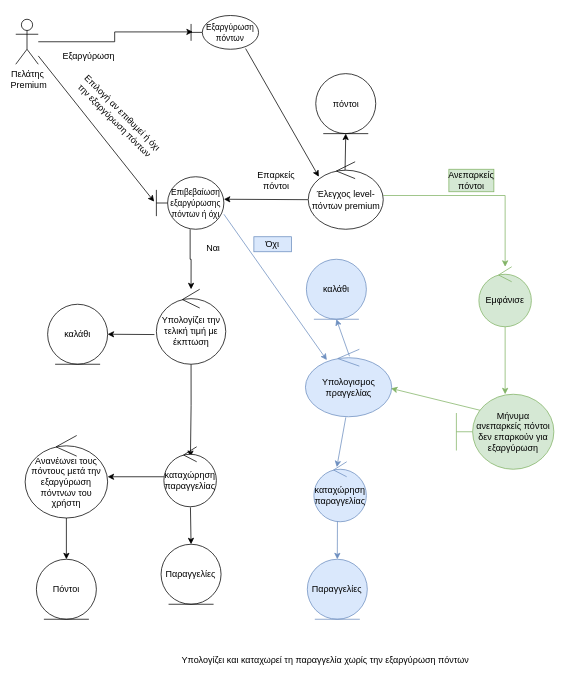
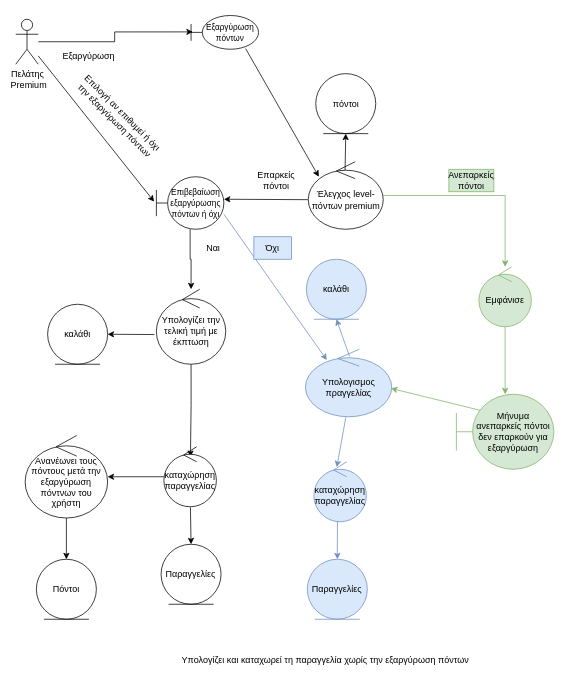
  <mxCell id="0" />
  <mxCell id="1" parent="0" />
  <mxCell id="2" value="Πόντοι" style="ellipse;shape=umlEntity;whiteSpace=wrap;html=1;" parent="1" vertex="1"><mxGeometry x="48" y="745" width="80" height="80" as="geometry" /></mxCell>
  <mxCell id="3" style="edgeStyle=orthogonalEdgeStyle;rounded=0;orthogonalLoop=1;jettySize=auto;html=1;entryX=0.026;entryY=0.486;entryDx=0;entryDy=0;entryPerimeter=0;" parent="1" source="4" target="5" edge="1"><mxGeometry relative="1" as="geometry"><mxPoint x="208" y="55" as="targetPoint" /></mxGeometry></mxCell>
  <mxCell id="4" value="Πελάτης&lt;br&gt;&amp;nbsp;Premium" style="shape=umlActor;verticalLabelPosition=bottom;verticalAlign=top;html=1;outlineConnect=0;" parent="1" vertex="1"><mxGeometry x="20.5" y="25" width="30" height="60" as="geometry" /></mxCell>
  <mxCell id="5" value="&lt;font style=&quot;font-size: 11px;&quot;&gt;Εξαργύρωση πόντων&lt;/font&gt;" style="shape=umlBoundary;whiteSpace=wrap;html=1;" parent="1" vertex="1"><mxGeometry x="254.25" y="20" width="90" height="45" as="geometry" /></mxCell>
  <mxCell id="6" style="edgeStyle=orthogonalEdgeStyle;rounded=0;orthogonalLoop=1;jettySize=auto;html=1;strokeColor=#82b366;fillColor=#d5e8d4;" parent="1" source="7" target="13" edge="1"><mxGeometry relative="1" as="geometry" /></mxCell>
  <mxCell id="7" value="Έλεγχος level-πόντων premium" style="ellipse;shape=umlControl;whiteSpace=wrap;html=1;" parent="1" vertex="1"><mxGeometry x="410.5" y="215" width="100" height="90" as="geometry" /></mxCell>
  <mxCell id="8" value="Επαρκείς πόντοι" style="text;html=1;strokeColor=none;fillColor=none;align=center;verticalAlign=middle;whiteSpace=wrap;rounded=0;" parent="1" vertex="1"><mxGeometry x="338" y="225" width="60" height="30" as="geometry" /></mxCell>
  <mxCell id="9" style="edgeStyle=orthogonalEdgeStyle;rounded=0;orthogonalLoop=1;jettySize=auto;html=1;entryX=0.5;entryY=0;entryDx=0;entryDy=0;" parent="1" source="10" target="2" edge="1"><mxGeometry relative="1" as="geometry" /></mxCell>
  <mxCell id="10" value="Ανανέωνει τους πόντους μετά την εξαργύρωση πόντνων του χρήστη&lt;br&gt;" style="ellipse;shape=umlControl;whiteSpace=wrap;html=1;" parent="1" vertex="1"><mxGeometry x="33" y="580" width="110" height="110" as="geometry" /></mxCell>
  <mxCell id="11" value="Ανεπαρκείς πόντοι" style="text;html=1;strokeColor=#82b366;fillColor=#d5e8d4;align=center;verticalAlign=middle;whiteSpace=wrap;rounded=0;" parent="1" vertex="1"><mxGeometry x="598" y="225" width="60" height="30" as="geometry" /></mxCell>
  <mxCell id="12" style="edgeStyle=orthogonalEdgeStyle;rounded=0;orthogonalLoop=1;jettySize=auto;html=1;strokeColor=#82b366;fillColor=#d5e8d4;" parent="1" source="13" target="31" edge="1"><mxGeometry relative="1" as="geometry"><mxPoint x="673" y="515" as="targetPoint" /></mxGeometry></mxCell>
  <mxCell id="13" value="Εμφάνισε" style="ellipse;shape=umlControl;whiteSpace=wrap;html=1;strokeColor=#82b366;fontStyle=0;fillColor=#d5e8d4;" parent="1" vertex="1"><mxGeometry x="638" y="355" width="70" height="80" as="geometry" /></mxCell>
  <mxCell id="14" value="Υπολογισμος πραγγελίας" style="ellipse;shape=umlControl;whiteSpace=wrap;html=1;strokeColor=#6c8ebf;fillColor=#dae8fc;" parent="1" vertex="1"><mxGeometry x="406.75" y="465" width="115" height="90" as="geometry" /></mxCell>
  <mxCell id="15" value="Eξαργύρωση" style="text;html=1;strokeColor=none;fillColor=none;align=center;verticalAlign=middle;whiteSpace=wrap;rounded=0;" parent="1" vertex="1"><mxGeometry x="88" y="60" width="60" height="30" as="geometry" /></mxCell>
  <mxCell id="16" value="" style="endArrow=classic;html=1;rounded=0;exitX=0.808;exitY=0.98;exitDx=0;exitDy=0;exitPerimeter=0;entryX=0.141;entryY=0.222;entryDx=0;entryDy=0;entryPerimeter=0;" parent="1" source="5" target="7" edge="1"><mxGeometry width="50" height="50" relative="1" as="geometry"><mxPoint x="348" y="265" as="sourcePoint" /><mxPoint x="548" y="185" as="targetPoint" /></mxGeometry></mxCell>
  <mxCell id="17" style="edgeStyle=orthogonalEdgeStyle;rounded=0;orthogonalLoop=1;jettySize=auto;html=1;" parent="1" source="18" target="23" edge="1"><mxGeometry relative="1" as="geometry" /></mxCell>
  <mxCell id="18" value="&lt;font style=&quot;font-size: 11px;&quot;&gt;Επιβεβαίωση εξαργύρωσης πόντων ή όχι&lt;/font&gt;" style="shape=umlBoundary;whiteSpace=wrap;html=1;" parent="1" vertex="1"><mxGeometry x="208" y="235" width="90" height="70" as="geometry" /></mxCell>
  <mxCell id="19" value="" style="endArrow=classic;html=1;rounded=0;entryX=-0.033;entryY=0.474;entryDx=0;entryDy=0;entryPerimeter=0;" parent="1" source="4" target="18" edge="1"><mxGeometry width="50" height="50" relative="1" as="geometry"><mxPoint x="348" y="265" as="sourcePoint" /><mxPoint x="398" y="215" as="targetPoint" /></mxGeometry></mxCell>
  <mxCell id="20" value="Επιλογή αν επιθυμεί ή όχι την εξαργύρωση πόντων" style="text;html=1;strokeColor=none;fillColor=none;align=center;verticalAlign=middle;whiteSpace=wrap;rounded=0;rotation=45;" parent="1" vertex="1"><mxGeometry x="88" y="140" width="140" height="30" as="geometry" /></mxCell>
  <mxCell id="21" style="edgeStyle=orthogonalEdgeStyle;rounded=0;orthogonalLoop=1;jettySize=auto;html=1;" parent="1" source="41" target="10" edge="1"><mxGeometry relative="1" as="geometry" /></mxCell>
  <mxCell id="22" style="edgeStyle=orthogonalEdgeStyle;rounded=0;orthogonalLoop=1;jettySize=auto;html=1;entryX=0.506;entryY=0.17;entryDx=0;entryDy=0;entryPerimeter=0;" parent="1" source="23" target="41" edge="1"><mxGeometry relative="1" as="geometry"><mxPoint x="254.25" y="595" as="targetPoint" /></mxGeometry></mxCell>
  <mxCell id="23" value="Υπολογίζει την τελική τιμή με έκπτωση" style="ellipse;shape=umlControl;whiteSpace=wrap;html=1;" parent="1" vertex="1"><mxGeometry x="208" y="385" width="92.5" height="100" as="geometry" /></mxCell>
  <mxCell id="24" value="Ναι" style="text;html=1;strokeColor=none;fillColor=none;align=center;verticalAlign=middle;whiteSpace=wrap;rounded=0;" parent="1" vertex="1"><mxGeometry x="254.25" y="315" width="60" height="30" as="geometry" /></mxCell>
  <mxCell id="25" value="" style="endArrow=classic;html=1;rounded=0;entryX=0.248;entryY=0.16;entryDx=0;entryDy=0;entryPerimeter=0;exitX=1;exitY=0.714;exitDx=0;exitDy=0;exitPerimeter=0;fillColor=#dae8fc;strokeColor=#6c8ebf;" parent="1" source="18" target="14" edge="1"><mxGeometry width="50" height="50" relative="1" as="geometry"><mxPoint x="508" y="425" as="sourcePoint" /><mxPoint x="558" y="375" as="targetPoint" /></mxGeometry></mxCell>
- <mxCell id="26" value="Όχι" style="text;html=1;strokeColor=#6c8ebf;fillColor=#dae8fc;align=center;verticalAlign=middle;whiteSpace=wrap;rounded=0;" parent="1" vertex="1"><mxGeometry x="338" y="315" width="50" height="20" as="geometry" /></mxCell>
+ <mxCell id="26" value="Όχι" style="text;html=1;strokeColor=#6c8ebf;fillColor=#dae8fc;align=center;verticalAlign=middle;whiteSpace=wrap;rounded=0;" parent="1" vertex="1"><mxGeometry x="338" y="315" width="50" height="30" as="geometry" /></mxCell>
  <mxCell id="27" value="" style="endArrow=classic;html=1;rounded=0;entryX=0.992;entryY=0.58;entryDx=0;entryDy=0;entryPerimeter=0;exitX=0.263;exitY=0.22;exitDx=0;exitDy=0;exitPerimeter=0;fillColor=#d5e8d4;strokeColor=#82b366;" parent="1" source="31" target="14" edge="1"><mxGeometry width="50" height="50" relative="1" as="geometry"><mxPoint x="637.4" y="543.8" as="sourcePoint" /><mxPoint x="558" y="375" as="targetPoint" /></mxGeometry></mxCell>
  <mxCell id="28" value="πόντοι" style="ellipse;shape=umlEntity;whiteSpace=wrap;html=1;" parent="1" vertex="1"><mxGeometry x="420.5" y="97.5" width="80" height="80" as="geometry" /></mxCell>
  <mxCell id="29" value="" style="endArrow=classic;html=1;rounded=0;exitX=-0.005;exitY=0.562;exitDx=0;exitDy=0;exitPerimeter=0;" parent="1" source="7" edge="1"><mxGeometry width="50" height="50" relative="1" as="geometry"><mxPoint x="408" y="355" as="sourcePoint" /><mxPoint x="298" y="265" as="targetPoint" /></mxGeometry></mxCell>
  <mxCell id="30" value="" style="endArrow=classic;html=1;rounded=0;entryX=0.5;entryY=1;entryDx=0;entryDy=0;exitX=0.491;exitY=0.127;exitDx=0;exitDy=0;exitPerimeter=0;" parent="1" source="7" target="28" edge="1"><mxGeometry width="50" height="50" relative="1" as="geometry"><mxPoint x="408" y="255" as="sourcePoint" /><mxPoint x="458" y="205" as="targetPoint" /></mxGeometry></mxCell>
  <mxCell id="31" value="Mήνυμα ανεπαρκείς πόντοι δεν επαρκούν για εξαργύρωση" style="shape=umlBoundary;whiteSpace=wrap;html=1;fillColor=#d5e8d4;strokeColor=#82b366;" vertex="1" parent="1"><mxGeometry x="608" y="525" width="130" height="100" as="geometry" /></mxCell>
  <mxCell id="32" value="Παραγγελίες" style="ellipse;shape=umlEntity;whiteSpace=wrap;html=1;fillColor=#dae8fc;strokeColor=#6c8ebf;" vertex="1" parent="1"><mxGeometry x="409.25" y="745" width="80" height="80" as="geometry" /></mxCell>
  <mxCell id="33" value="" style="endArrow=classic;html=1;rounded=0;exitX=0.449;exitY=0.99;exitDx=0;exitDy=0;exitPerimeter=0;entryX=0.5;entryY=0;entryDx=0;entryDy=0;fillColor=#dae8fc;strokeColor=#6c8ebf;" edge="1" parent="1" source="37" target="32"><mxGeometry width="50" height="50" relative="1" as="geometry"><mxPoint x="478" y="465" as="sourcePoint" /><mxPoint x="528" y="415" as="targetPoint" /></mxGeometry></mxCell>
  <mxCell id="34" value="Υπολογίζει και καταχωρεί τη παραγγελία χωρίς την εξαργύρωση πόντων" style="text;html=1;align=center;verticalAlign=middle;resizable=0;points=[];autosize=1;strokeColor=none;fillColor=none;" vertex="1" parent="1"><mxGeometry x="228" y="865" width="410" height="30" as="geometry" /></mxCell>
  <mxCell id="35" value="καλάθι" style="ellipse;shape=umlEntity;whiteSpace=wrap;html=1;fillColor=#dae8fc;strokeColor=#6c8ebf;" vertex="1" parent="1"><mxGeometry x="408" y="345" width="80" height="80" as="geometry" /></mxCell>
  <mxCell id="36" value="" style="endArrow=classic;html=1;rounded=0;entryX=0.5;entryY=1;entryDx=0;entryDy=0;exitX=0.511;exitY=0.104;exitDx=0;exitDy=0;exitPerimeter=0;fillColor=#dae8fc;strokeColor=#6c8ebf;" edge="1" parent="1" source="14" target="35"><mxGeometry width="50" height="50" relative="1" as="geometry"><mxPoint x="468" y="475" as="sourcePoint" /><mxPoint x="518" y="425" as="targetPoint" /></mxGeometry></mxCell>
  <mxCell id="37" value="καταχώρηση παραγγελίας" style="ellipse;shape=umlControl;whiteSpace=wrap;html=1;fillColor=#dae8fc;strokeColor=#6c8ebf;" vertex="1" parent="1"><mxGeometry x="418" y="615" width="70" height="80" as="geometry" /></mxCell>
  <mxCell id="38" value="" style="endArrow=classic;html=1;rounded=0;exitX=0.468;exitY=1.009;exitDx=0;exitDy=0;exitPerimeter=0;entryX=0.437;entryY=0.09;entryDx=0;entryDy=0;entryPerimeter=0;fillColor=#dae8fc;strokeColor=#6c8ebf;" edge="1" parent="1" source="14" target="37"><mxGeometry width="50" height="50" relative="1" as="geometry"><mxPoint x="468" y="675" as="sourcePoint" /><mxPoint x="518" y="625" as="targetPoint" /></mxGeometry></mxCell>
  <mxCell id="39" value="καλάθι" style="ellipse;shape=umlEntity;whiteSpace=wrap;html=1;" vertex="1" parent="1"><mxGeometry x="63" y="405" width="80" height="80" as="geometry" /></mxCell>
  <mxCell id="40" value="" style="endArrow=classic;html=1;rounded=0;entryX=1;entryY=0.5;entryDx=0;entryDy=0;exitX=-0.028;exitY=0.604;exitDx=0;exitDy=0;exitPerimeter=0;" edge="1" parent="1" source="23" target="39"><mxGeometry width="50" height="50" relative="1" as="geometry"><mxPoint x="98" y="575" as="sourcePoint" /><mxPoint x="148" y="525" as="targetPoint" /></mxGeometry></mxCell>
  <mxCell id="41" value="καταχώρηση παραγγελίας" style="ellipse;shape=umlControl;whiteSpace=wrap;html=1;" vertex="1" parent="1"><mxGeometry x="218" y="595" width="70" height="80" as="geometry" /></mxCell>
  <mxCell id="42" value="Παραγγελίες" style="ellipse;shape=umlEntity;whiteSpace=wrap;html=1;" vertex="1" parent="1"><mxGeometry x="214.25" y="725" width="80" height="80" as="geometry" /></mxCell>
  <mxCell id="43" value="" style="endArrow=classic;html=1;rounded=0;entryX=0.5;entryY=0;entryDx=0;entryDy=0;exitX=0.506;exitY=1.01;exitDx=0;exitDy=0;exitPerimeter=0;" edge="1" parent="1" source="41" target="42"><mxGeometry width="50" height="50" relative="1" as="geometry"><mxPoint x="218" y="585" as="sourcePoint" /><mxPoint x="268" y="535" as="targetPoint" /></mxGeometry></mxCell>
